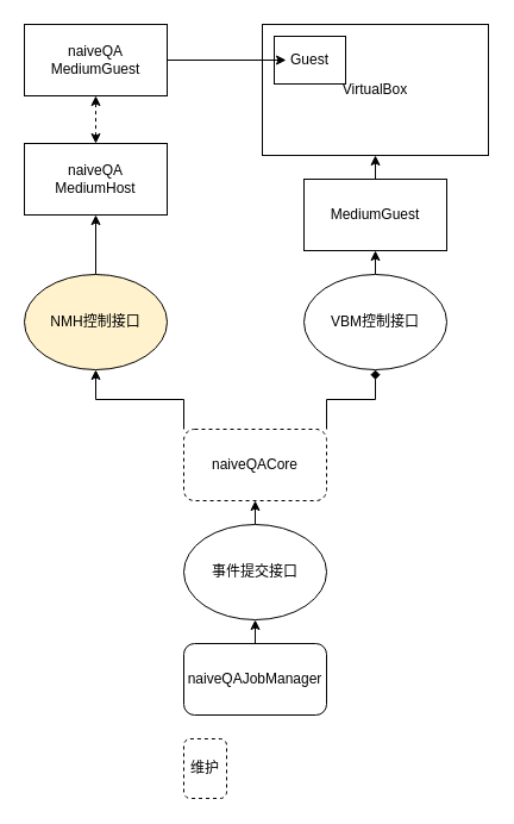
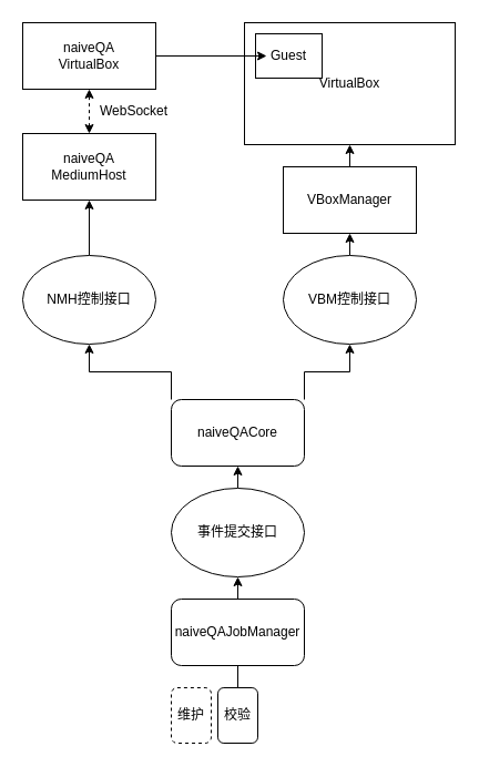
  <mxCell id="0" />
  <mxCell id="1" parent="0" />
- <mxCell id="2" style="edgeStyle=orthogonalEdgeStyle;rounded=0;orthogonalLoop=1;jettySize=auto;html=1;exitX=1;exitY=0;exitDx=0;exitDy=0;entryX=0.5;entryY=1;entryDx=0;entryDy=0;endArrow=diamond;" edge="1" parent="1" source="4" target="13"><mxGeometry relative="1" as="geometry" /></mxCell>
+ <mxCell id="2" style="edgeStyle=orthogonalEdgeStyle;rounded=0;orthogonalLoop=1;jettySize=auto;html=1;exitX=1;exitY=0;exitDx=0;exitDy=0;entryX=0.5;entryY=1;entryDx=0;entryDy=0;" edge="1" parent="1" source="4" target="13"><mxGeometry relative="1" as="geometry" /></mxCell>
  <mxCell id="3" style="edgeStyle=orthogonalEdgeStyle;rounded=0;orthogonalLoop=1;jettySize=auto;html=1;exitX=0;exitY=0;exitDx=0;exitDy=0;entryX=0.5;entryY=1;entryDx=0;entryDy=0;" edge="1" parent="1" source="4" target="15"><mxGeometry relative="1" as="geometry" /></mxCell>
- <mxCell id="4" value="naiveQACore" style="rounded=1;whiteSpace=wrap;html=1;dashed=1;" vertex="1" parent="1"><mxGeometry x="154" y="360" width="120" height="60" as="geometry" /></mxCell>
+ <mxCell id="4" value="naiveQACore" style="rounded=1;whiteSpace=wrap;html=1;" vertex="1" parent="1"><mxGeometry x="154" y="360" width="120" height="60" as="geometry" /></mxCell>
  <mxCell id="5" style="edgeStyle=orthogonalEdgeStyle;rounded=0;orthogonalLoop=1;jettySize=auto;html=1;exitX=0.5;exitY=0;exitDx=0;exitDy=0;entryX=0.5;entryY=1;entryDx=0;entryDy=0;" edge="1" parent="1" source="6" target="4"><mxGeometry relative="1" as="geometry" /></mxCell>
  <mxCell id="6" value="事件提交接口" style="ellipse;whiteSpace=wrap;html=1;" vertex="1" parent="1"><mxGeometry x="154" y="440" width="120" height="80" as="geometry" /></mxCell>
  <mxCell id="7" style="edgeStyle=orthogonalEdgeStyle;rounded=0;orthogonalLoop=1;jettySize=auto;html=1;exitX=0.5;exitY=0;exitDx=0;exitDy=0;entryX=0.5;entryY=1;entryDx=0;entryDy=0;" edge="1" parent="1" source="8" target="6"><mxGeometry relative="1" as="geometry" /></mxCell>
  <mxCell id="8" value="naiveQAJobManager" style="rounded=1;whiteSpace=wrap;html=1;" vertex="1" parent="1"><mxGeometry x="154" y="540" width="120" height="60" as="geometry" /></mxCell>
  <mxCell id="9" style="edgeStyle=orthogonalEdgeStyle;rounded=0;orthogonalLoop=1;jettySize=auto;html=1;exitX=0.5;exitY=0;exitDx=0;exitDy=0;entryX=0.5;entryY=1;entryDx=0;entryDy=0;" edge="1" parent="1" source="10" target="11"><mxGeometry relative="1" as="geometry" /></mxCell>
- <mxCell id="10" value="MediumGuest" style="rounded=0;whiteSpace=wrap;html=1;" vertex="1" parent="1"><mxGeometry x="255" y="150" width="120" height="60" as="geometry" /></mxCell>
+ <mxCell id="10" value="VBoxManager" style="rounded=0;whiteSpace=wrap;html=1;" vertex="1" parent="1"><mxGeometry x="255" y="150" width="120" height="60" as="geometry" /></mxCell>
  <mxCell id="11" value="VirtualBox" style="rounded=0;whiteSpace=wrap;html=1;" vertex="1" parent="1"><mxGeometry x="220" y="20" width="190" height="110" as="geometry" /></mxCell>
  <mxCell id="12" style="edgeStyle=orthogonalEdgeStyle;rounded=0;orthogonalLoop=1;jettySize=auto;html=1;exitX=0.5;exitY=0;exitDx=0;exitDy=0;entryX=0.5;entryY=1;entryDx=0;entryDy=0;" edge="1" parent="1" source="13" target="10"><mxGeometry relative="1" as="geometry" /></mxCell>
  <mxCell id="13" value="VBM控制接口" style="ellipse;whiteSpace=wrap;html=1;" vertex="1" parent="1"><mxGeometry x="255" y="230" width="120" height="80" as="geometry" /></mxCell>
  <mxCell id="14" style="edgeStyle=orthogonalEdgeStyle;rounded=0;orthogonalLoop=1;jettySize=auto;html=1;exitX=0.5;exitY=0;exitDx=0;exitDy=0;entryX=0.5;entryY=1;entryDx=0;entryDy=0;" edge="1" parent="1" source="15" target="18"><mxGeometry relative="1" as="geometry" /></mxCell>
- <mxCell id="15" value="NMH控制接口" style="ellipse;whiteSpace=wrap;html=1;fillColor=#fff2cc;" vertex="1" parent="1"><mxGeometry x="20" y="230" width="120" height="80" as="geometry" /></mxCell>
+ <mxCell id="15" value="NMH控制接口" style="ellipse;whiteSpace=wrap;html=1;" vertex="1" parent="1"><mxGeometry x="20" y="230" width="120" height="80" as="geometry" /></mxCell>
  <mxCell id="16" value="Guest" style="rounded=0;whiteSpace=wrap;html=1;" vertex="1" parent="1"><mxGeometry x="230" y="30" width="60" height="40" as="geometry" /></mxCell>
- <mxCell id="17" value="&lt;span&gt;naiveQA&lt;br&gt;MediumGuest&lt;/span&gt;" style="rounded=0;whiteSpace=wrap;html=1;" vertex="1" parent="1"><mxGeometry x="20" y="20" width="120" height="60" as="geometry" /></mxCell>
+ <mxCell id="17" value="&lt;span&gt;naiveQA&lt;br&gt;VirtualBox&lt;/span&gt;" style="rounded=0;whiteSpace=wrap;html=1;" vertex="1" parent="1"><mxGeometry x="20" y="20" width="120" height="60" as="geometry" /></mxCell>
  <mxCell id="18" value="&lt;span&gt;naiveQA&lt;br&gt;MediumHost&lt;/span&gt;" style="rounded=0;whiteSpace=wrap;html=1;" vertex="1" parent="1"><mxGeometry x="20" y="120" width="120" height="60" as="geometry" /></mxCell>
  <mxCell id="19" value="" style="endArrow=classic;html=1;exitX=1;exitY=0.5;exitDx=0;exitDy=0;" edge="1" parent="1" source="17"><mxGeometry width="50" height="50" relative="1" as="geometry"><mxPoint x="190" y="420" as="sourcePoint" /><mxPoint x="240" y="50" as="targetPoint" /></mxGeometry></mxCell>
  <mxCell id="20" value="" style="endArrow=classic;startArrow=classic;html=1;exitX=0.5;exitY=0;exitDx=0;exitDy=0;entryX=0.5;entryY=1;entryDx=0;entryDy=0;dashed=1;" edge="1" parent="1" source="18" target="17"><mxGeometry width="50" height="50" relative="1" as="geometry"><mxPoint x="60" y="120" as="sourcePoint" /><mxPoint x="110" y="70" as="targetPoint" /></mxGeometry></mxCell>
+ <mxCell id="21" value="WebSocket" style="text;html=1;align=center;verticalAlign=middle;resizable=0;points=[];autosize=1;" vertex="1" parent="1"><mxGeometry x="80" y="90" width="80" height="20" as="geometry" /></mxCell>
  <mxCell id="22" value="维护" style="rounded=1;whiteSpace=wrap;html=1;dashed=1;" vertex="1" parent="1"><mxGeometry x="154" y="620" width="36" height="50" as="geometry" /></mxCell>
+ <mxCell id="23" value="校验" style="rounded=1;whiteSpace=wrap;html=1;" vertex="1" parent="1"><mxGeometry x="196" y="620" width="36" height="50" as="geometry" /></mxCell>
+ <mxCell id="24" value="" style="endArrow=none;html=1;exitX=0.5;exitY=0;exitDx=0;exitDy=0;entryX=0.5;entryY=1;entryDx=0;entryDy=0;" edge="1" parent="1" source="23" target="8"><mxGeometry width="50" height="50" relative="1" as="geometry"><mxPoint x="182" y="630" as="sourcePoint" /><mxPoint x="210" y="600" as="targetPoint" /></mxGeometry></mxCell>
